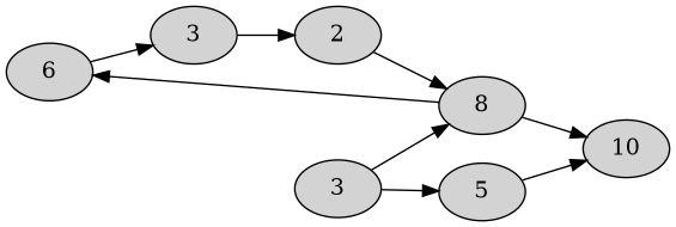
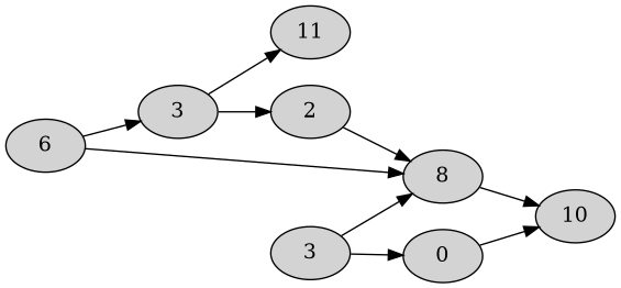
  digraph {
    rankdir=LR
    node [style=filled]
    n1 [label=6]
    n2 [label=3]
    n3 [label=8]
    n4 [label=3]
-   n5 [label=5]
+   n5 [label=0]
+   n6 [label=11]
    n7 [label=2]
    n8 [label=10]
    n1 -> n2
-   n3 -> n1
+   n1 -> n3
+   n2 -> n6
    n2 -> n7
    n3 -> n8
    n4 -> n3
    n4 -> n5
    n5 -> n8
    n7 -> n3
  }
